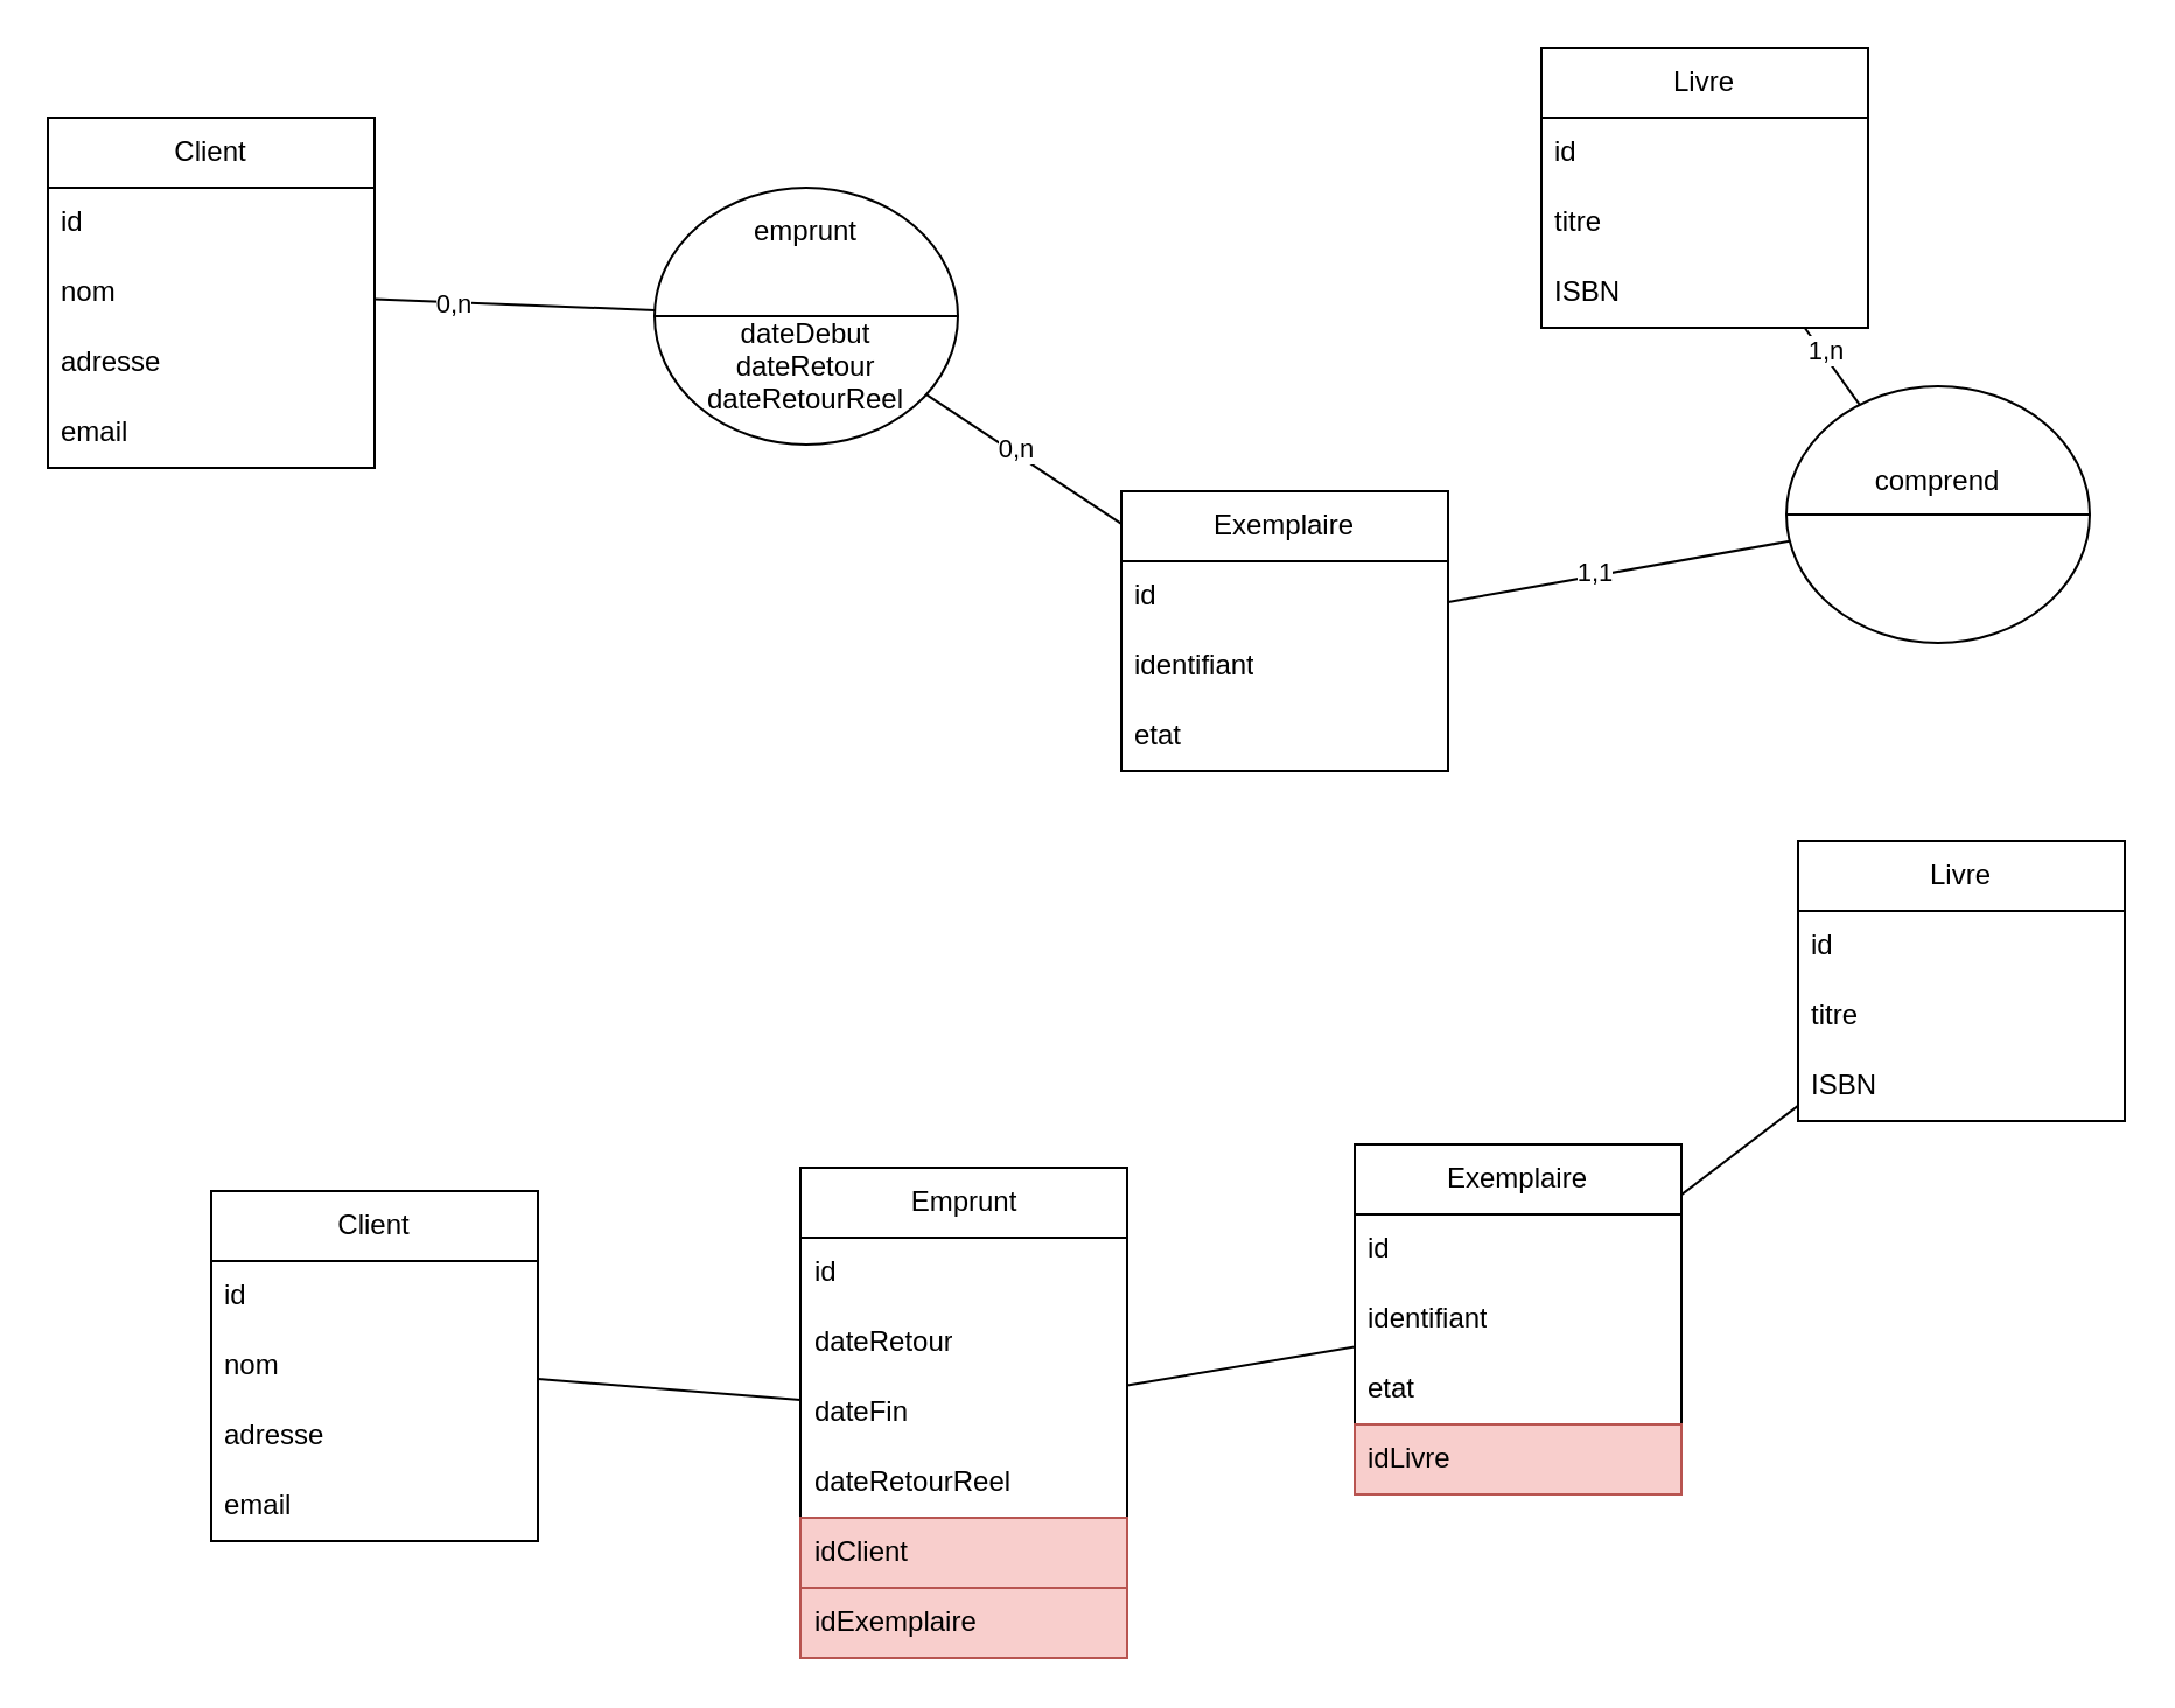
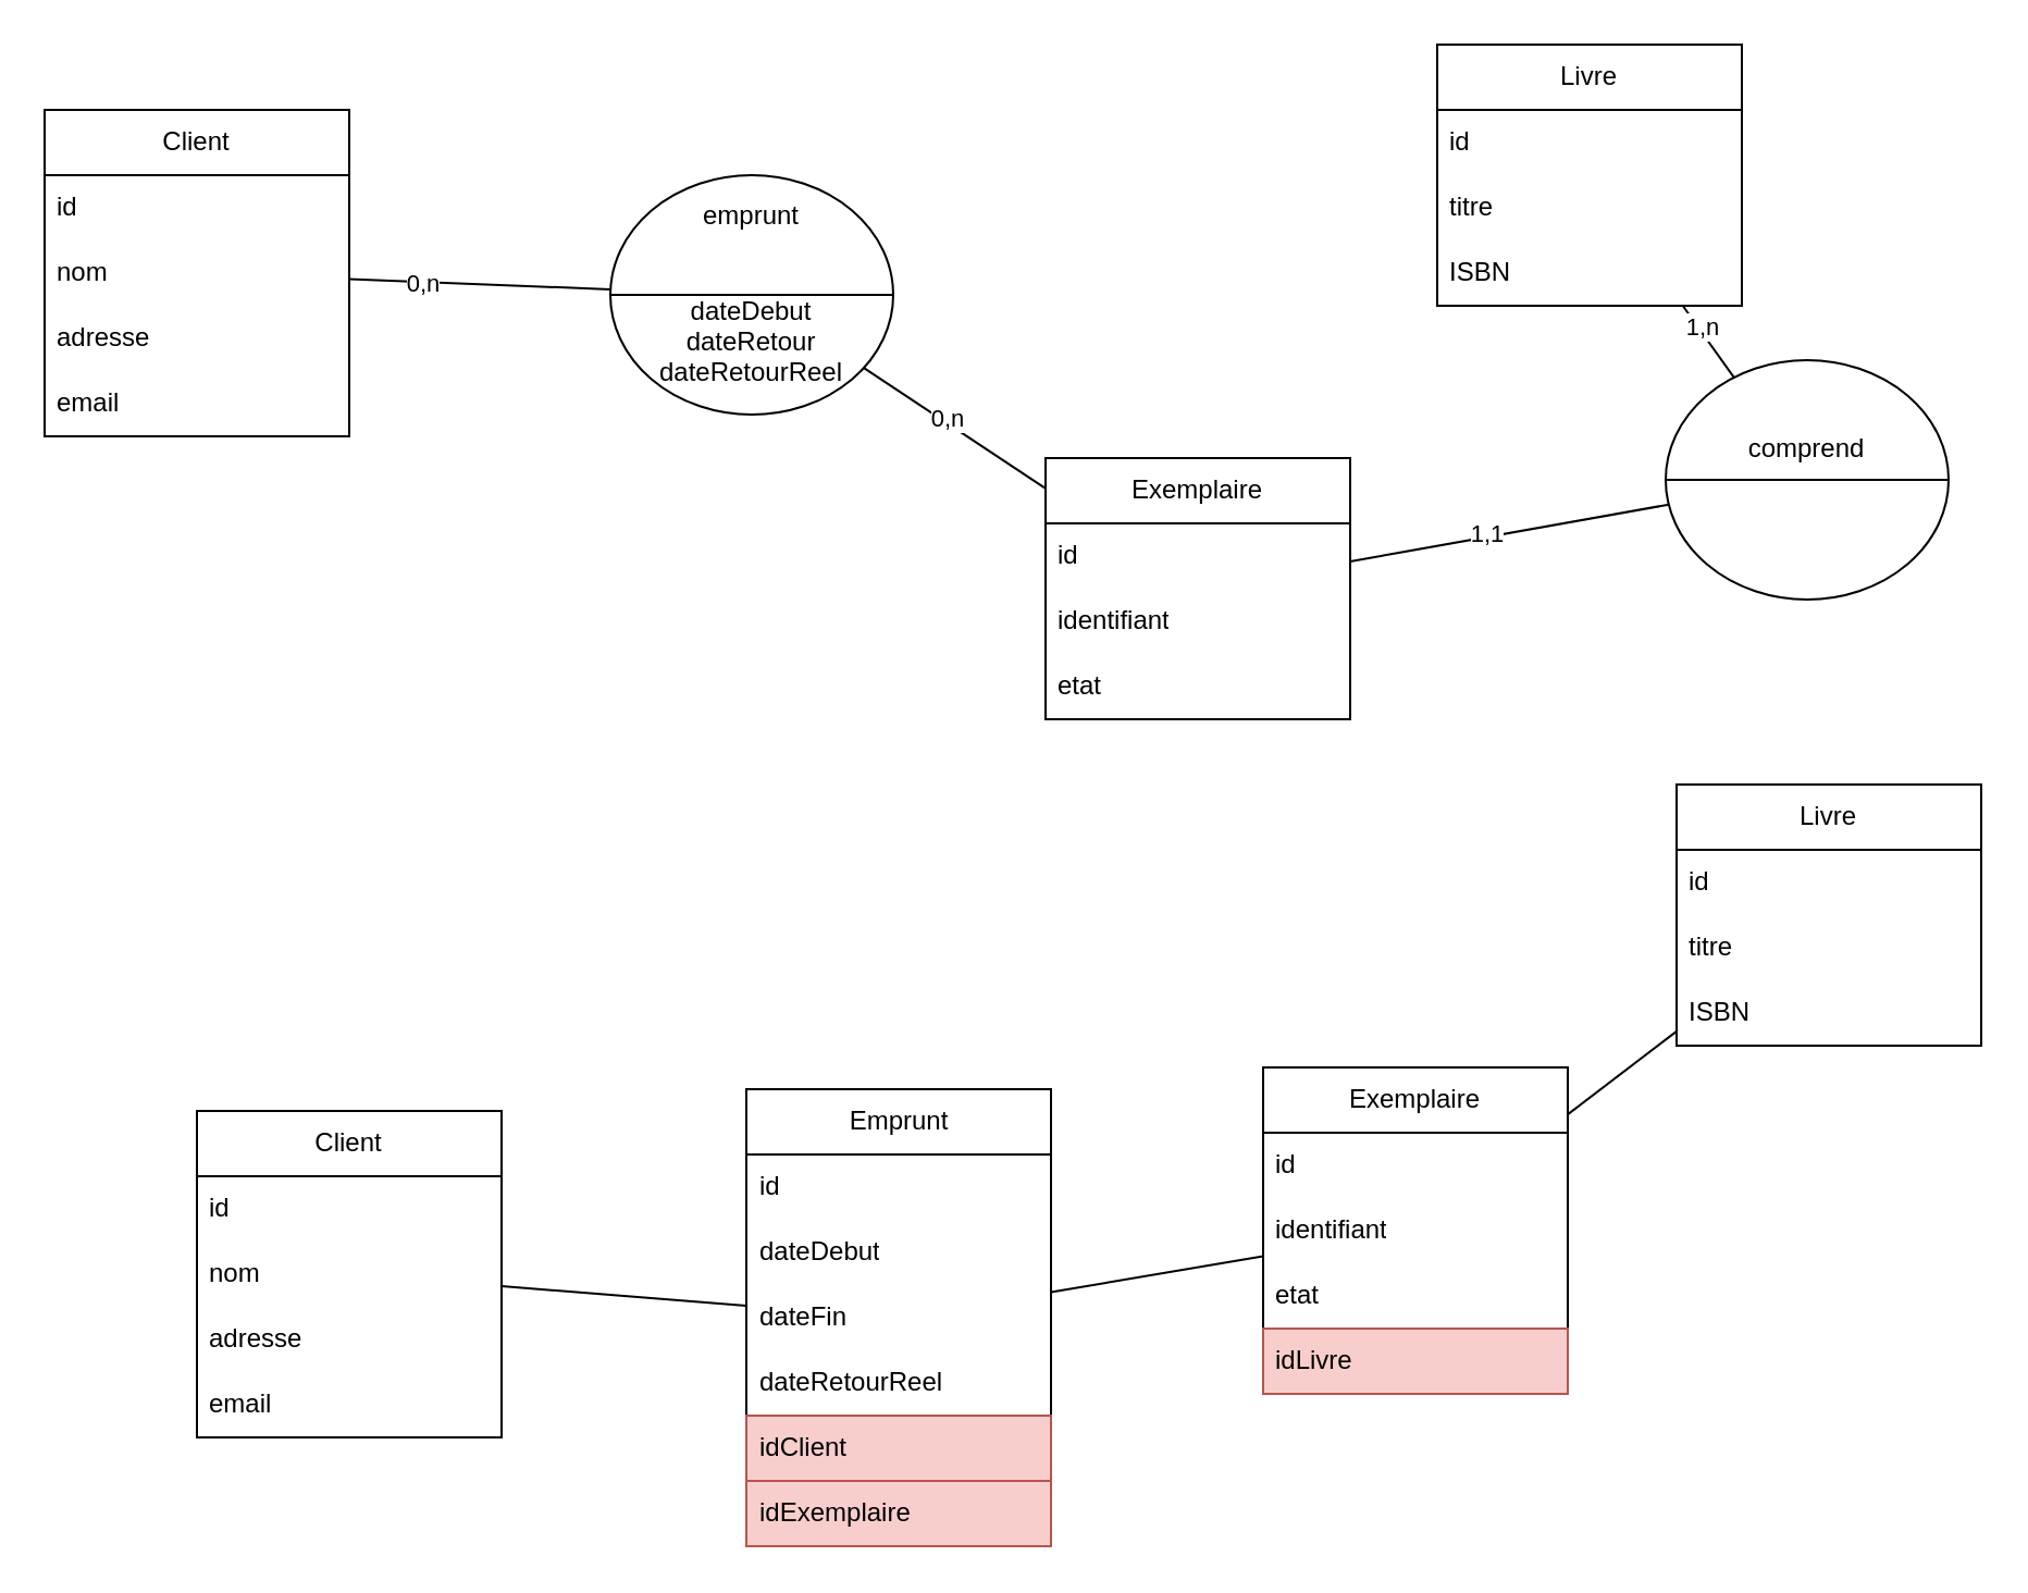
  <mxCell id="0" />
  <mxCell id="1" parent="0" />
  <mxCell id="2" value="Client" style="swimlane;fontStyle=0;childLayout=stackLayout;horizontal=1;startSize=30;horizontalStack=0;resizeParent=1;resizeParentMax=0;resizeLast=0;collapsible=1;marginBottom=0;whiteSpace=wrap;html=1;" vertex="1" parent="1"><mxGeometry x="20" y="50" width="140" height="150" as="geometry" /></mxCell>
  <mxCell id="3" value="id" style="text;strokeColor=none;fillColor=none;align=left;verticalAlign=middle;spacingLeft=4;spacingRight=4;overflow=hidden;points=[[0,0.5],[1,0.5]];portConstraint=eastwest;rotatable=0;whiteSpace=wrap;html=1;" vertex="1" parent="2"><mxGeometry y="30" width="140" height="30" as="geometry" /></mxCell>
  <mxCell id="4" value="nom" style="text;strokeColor=none;fillColor=none;align=left;verticalAlign=middle;spacingLeft=4;spacingRight=4;overflow=hidden;points=[[0,0.5],[1,0.5]];portConstraint=eastwest;rotatable=0;whiteSpace=wrap;html=1;" vertex="1" parent="2"><mxGeometry y="60" width="140" height="30" as="geometry" /></mxCell>
  <mxCell id="5" value="adresse" style="text;strokeColor=none;fillColor=none;align=left;verticalAlign=middle;spacingLeft=4;spacingRight=4;overflow=hidden;points=[[0,0.5],[1,0.5]];portConstraint=eastwest;rotatable=0;whiteSpace=wrap;html=1;" vertex="1" parent="2"><mxGeometry y="90" width="140" height="30" as="geometry" /></mxCell>
  <mxCell id="6" value="email" style="text;strokeColor=none;fillColor=none;align=left;verticalAlign=middle;spacingLeft=4;spacingRight=4;overflow=hidden;points=[[0,0.5],[1,0.5]];portConstraint=eastwest;rotatable=0;whiteSpace=wrap;html=1;" vertex="1" parent="2"><mxGeometry y="120" width="140" height="30" as="geometry" /></mxCell>
  <mxCell id="7" value="Livre" style="swimlane;fontStyle=0;childLayout=stackLayout;horizontal=1;startSize=30;horizontalStack=0;resizeParent=1;resizeParentMax=0;resizeLast=0;collapsible=1;marginBottom=0;whiteSpace=wrap;html=1;" vertex="1" parent="1"><mxGeometry x="660" y="20" width="140" height="120" as="geometry" /></mxCell>
  <mxCell id="8" value="id" style="text;strokeColor=none;fillColor=none;align=left;verticalAlign=middle;spacingLeft=4;spacingRight=4;overflow=hidden;points=[[0,0.5],[1,0.5]];portConstraint=eastwest;rotatable=0;whiteSpace=wrap;html=1;" vertex="1" parent="7"><mxGeometry y="30" width="140" height="30" as="geometry" /></mxCell>
  <mxCell id="9" value="titre" style="text;strokeColor=none;fillColor=none;align=left;verticalAlign=middle;spacingLeft=4;spacingRight=4;overflow=hidden;points=[[0,0.5],[1,0.5]];portConstraint=eastwest;rotatable=0;whiteSpace=wrap;html=1;" vertex="1" parent="7"><mxGeometry y="60" width="140" height="30" as="geometry" /></mxCell>
  <mxCell id="10" value="ISBN" style="text;strokeColor=none;fillColor=none;align=left;verticalAlign=middle;spacingLeft=4;spacingRight=4;overflow=hidden;points=[[0,0.5],[1,0.5]];portConstraint=eastwest;rotatable=0;whiteSpace=wrap;html=1;" vertex="1" parent="7"><mxGeometry y="90" width="140" height="30" as="geometry" /></mxCell>
  <mxCell id="11" value="" style="endArrow=none;html=1;rounded=0;" edge="1" parent="1" source="2" target="31"><mxGeometry width="50" height="50" relative="1" as="geometry"><mxPoint x="447.5" y="160" as="sourcePoint" /><mxPoint x="322.166" y="118.957" as="targetPoint" /></mxGeometry></mxCell>
  <mxCell id="12" value="0,n" style="edgeLabel;html=1;align=center;verticalAlign=middle;resizable=0;points=[];" vertex="1" connectable="0" parent="11"><mxGeometry x="-0.432" relative="1" as="geometry"><mxPoint as="offset" /></mxGeometry></mxCell>
  <mxCell id="13" value="" style="endArrow=none;html=1;rounded=0;" edge="1" parent="1" source="31" target="34"><mxGeometry width="50" height="50" relative="1" as="geometry"><mxPoint x="414.662" y="113.573" as="sourcePoint" /><mxPoint x="560.5" y="96.706" as="targetPoint" /></mxGeometry></mxCell>
  <mxCell id="14" value="0,n" style="edgeLabel;html=1;align=center;verticalAlign=middle;resizable=0;points=[];" vertex="1" connectable="0" parent="13"><mxGeometry x="-0.12" y="2" relative="1" as="geometry"><mxPoint as="offset" /></mxGeometry></mxCell>
  <mxCell id="15" value="Client" style="swimlane;fontStyle=0;childLayout=stackLayout;horizontal=1;startSize=30;horizontalStack=0;resizeParent=1;resizeParentMax=0;resizeLast=0;collapsible=1;marginBottom=0;whiteSpace=wrap;html=1;" vertex="1" parent="1"><mxGeometry x="90" y="510" width="140" height="150" as="geometry" /></mxCell>
  <mxCell id="16" value="id" style="text;strokeColor=none;fillColor=none;align=left;verticalAlign=middle;spacingLeft=4;spacingRight=4;overflow=hidden;points=[[0,0.5],[1,0.5]];portConstraint=eastwest;rotatable=0;whiteSpace=wrap;html=1;" vertex="1" parent="15"><mxGeometry y="30" width="140" height="30" as="geometry" /></mxCell>
  <mxCell id="17" value="nom" style="text;strokeColor=none;fillColor=none;align=left;verticalAlign=middle;spacingLeft=4;spacingRight=4;overflow=hidden;points=[[0,0.5],[1,0.5]];portConstraint=eastwest;rotatable=0;whiteSpace=wrap;html=1;" vertex="1" parent="15"><mxGeometry y="60" width="140" height="30" as="geometry" /></mxCell>
  <mxCell id="18" value="adresse" style="text;strokeColor=none;fillColor=none;align=left;verticalAlign=middle;spacingLeft=4;spacingRight=4;overflow=hidden;points=[[0,0.5],[1,0.5]];portConstraint=eastwest;rotatable=0;whiteSpace=wrap;html=1;" vertex="1" parent="15"><mxGeometry y="90" width="140" height="30" as="geometry" /></mxCell>
  <mxCell id="19" value="email" style="text;strokeColor=none;fillColor=none;align=left;verticalAlign=middle;spacingLeft=4;spacingRight=4;overflow=hidden;points=[[0,0.5],[1,0.5]];portConstraint=eastwest;rotatable=0;whiteSpace=wrap;html=1;" vertex="1" parent="15"><mxGeometry y="120" width="140" height="30" as="geometry" /></mxCell>
  <mxCell id="20" value="Livre" style="swimlane;fontStyle=0;childLayout=stackLayout;horizontal=1;startSize=30;horizontalStack=0;resizeParent=1;resizeParentMax=0;resizeLast=0;collapsible=1;marginBottom=0;whiteSpace=wrap;html=1;" vertex="1" parent="1"><mxGeometry x="770" y="360" width="140" height="120" as="geometry" /></mxCell>
  <mxCell id="21" value="id" style="text;strokeColor=none;fillColor=none;align=left;verticalAlign=middle;spacingLeft=4;spacingRight=4;overflow=hidden;points=[[0,0.5],[1,0.5]];portConstraint=eastwest;rotatable=0;whiteSpace=wrap;html=1;" vertex="1" parent="20"><mxGeometry y="30" width="140" height="30" as="geometry" /></mxCell>
  <mxCell id="22" value="titre" style="text;strokeColor=none;fillColor=none;align=left;verticalAlign=middle;spacingLeft=4;spacingRight=4;overflow=hidden;points=[[0,0.5],[1,0.5]];portConstraint=eastwest;rotatable=0;whiteSpace=wrap;html=1;" vertex="1" parent="20"><mxGeometry y="60" width="140" height="30" as="geometry" /></mxCell>
  <mxCell id="23" value="ISBN" style="text;strokeColor=none;fillColor=none;align=left;verticalAlign=middle;spacingLeft=4;spacingRight=4;overflow=hidden;points=[[0,0.5],[1,0.5]];portConstraint=eastwest;rotatable=0;whiteSpace=wrap;html=1;" vertex="1" parent="20"><mxGeometry y="90" width="140" height="30" as="geometry" /></mxCell>
  <mxCell id="24" value="Emprunt" style="swimlane;fontStyle=0;childLayout=stackLayout;horizontal=1;startSize=30;horizontalStack=0;resizeParent=1;resizeParentMax=0;resizeLast=0;collapsible=1;marginBottom=0;whiteSpace=wrap;html=1;" vertex="1" parent="1"><mxGeometry x="342.5" y="500" width="140" height="210" as="geometry" /></mxCell>
  <mxCell id="25" value="id" style="text;strokeColor=none;fillColor=none;align=left;verticalAlign=middle;spacingLeft=4;spacingRight=4;overflow=hidden;points=[[0,0.5],[1,0.5]];portConstraint=eastwest;rotatable=0;whiteSpace=wrap;html=1;" vertex="1" parent="24"><mxGeometry y="30" width="140" height="30" as="geometry" /></mxCell>
- <mxCell id="26" value="dateRetour" style="text;strokeColor=none;fillColor=none;align=left;verticalAlign=middle;spacingLeft=4;spacingRight=4;overflow=hidden;points=[[0,0.5],[1,0.5]];portConstraint=eastwest;rotatable=0;whiteSpace=wrap;html=1;" vertex="1" parent="24"><mxGeometry y="60" width="140" height="30" as="geometry" /></mxCell>
+ <mxCell id="26" value="dateDebut" style="text;strokeColor=none;fillColor=none;align=left;verticalAlign=middle;spacingLeft=4;spacingRight=4;overflow=hidden;points=[[0,0.5],[1,0.5]];portConstraint=eastwest;rotatable=0;whiteSpace=wrap;html=1;" vertex="1" parent="24"><mxGeometry y="60" width="140" height="30" as="geometry" /></mxCell>
  <mxCell id="27" value="dateFin" style="text;strokeColor=none;fillColor=none;align=left;verticalAlign=middle;spacingLeft=4;spacingRight=4;overflow=hidden;points=[[0,0.5],[1,0.5]];portConstraint=eastwest;rotatable=0;whiteSpace=wrap;html=1;" vertex="1" parent="24"><mxGeometry y="90" width="140" height="30" as="geometry" /></mxCell>
  <mxCell id="28" value="dateRetourReel" style="text;strokeColor=none;fillColor=none;align=left;verticalAlign=middle;spacingLeft=4;spacingRight=4;overflow=hidden;points=[[0,0.5],[1,0.5]];portConstraint=eastwest;rotatable=0;whiteSpace=wrap;html=1;" vertex="1" parent="24"><mxGeometry y="120" width="140" height="30" as="geometry" /></mxCell>
  <mxCell id="29" value="idClient" style="text;strokeColor=#b85450;fillColor=#f8cecc;align=left;verticalAlign=middle;spacingLeft=4;spacingRight=4;overflow=hidden;points=[[0,0.5],[1,0.5]];portConstraint=eastwest;rotatable=0;whiteSpace=wrap;html=1;" vertex="1" parent="24"><mxGeometry y="150" width="140" height="30" as="geometry" /></mxCell>
  <mxCell id="30" value="idExemplaire" style="text;strokeColor=#b85450;fillColor=#f8cecc;align=left;verticalAlign=middle;spacingLeft=4;spacingRight=4;overflow=hidden;points=[[0,0.5],[1,0.5]];portConstraint=eastwest;rotatable=0;whiteSpace=wrap;html=1;" vertex="1" parent="24"><mxGeometry y="180" width="140" height="30" as="geometry" /></mxCell>
  <mxCell id="31" value="emprunt&lt;br&gt;&lt;br&gt;&lt;br&gt;dateDebut&lt;div&gt;dateRetour&lt;/div&gt;&lt;div&gt;dateRetourReel&lt;/div&gt;" style="shape=lineEllipse;perimeter=ellipsePerimeter;whiteSpace=wrap;html=1;backgroundOutline=1;" vertex="1" parent="1"><mxGeometry x="280" y="80" width="130" height="110" as="geometry" /></mxCell>
  <mxCell id="32" value="" style="endArrow=none;html=1;rounded=0;" edge="1" parent="1" source="15" target="24"><mxGeometry width="50" height="50" relative="1" as="geometry"><mxPoint x="222.5" y="352" as="sourcePoint" /><mxPoint x="342.5" y="347" as="targetPoint" /></mxGeometry></mxCell>
  <mxCell id="33" value="" style="endArrow=none;html=1;rounded=0;" edge="1" parent="1" source="43" target="20"><mxGeometry width="50" height="50" relative="1" as="geometry"><mxPoint x="660" y="400" as="sourcePoint" /><mxPoint x="352.5" y="609" as="targetPoint" /></mxGeometry></mxCell>
  <mxCell id="34" value="Exemplaire" style="swimlane;fontStyle=0;childLayout=stackLayout;horizontal=1;startSize=30;horizontalStack=0;resizeParent=1;resizeParentMax=0;resizeLast=0;collapsible=1;marginBottom=0;whiteSpace=wrap;html=1;" vertex="1" parent="1"><mxGeometry x="480" y="210" width="140" height="120" as="geometry" /></mxCell>
  <mxCell id="35" value="id" style="text;strokeColor=none;fillColor=none;align=left;verticalAlign=middle;spacingLeft=4;spacingRight=4;overflow=hidden;points=[[0,0.5],[1,0.5]];portConstraint=eastwest;rotatable=0;whiteSpace=wrap;html=1;" vertex="1" parent="34"><mxGeometry y="30" width="140" height="30" as="geometry" /></mxCell>
  <mxCell id="36" value="identifiant" style="text;strokeColor=none;fillColor=none;align=left;verticalAlign=middle;spacingLeft=4;spacingRight=4;overflow=hidden;points=[[0,0.5],[1,0.5]];portConstraint=eastwest;rotatable=0;whiteSpace=wrap;html=1;" vertex="1" parent="34"><mxGeometry y="60" width="140" height="30" as="geometry" /></mxCell>
  <mxCell id="37" value="etat" style="text;strokeColor=none;fillColor=none;align=left;verticalAlign=middle;spacingLeft=4;spacingRight=4;overflow=hidden;points=[[0,0.5],[1,0.5]];portConstraint=eastwest;rotatable=0;whiteSpace=wrap;html=1;" vertex="1" parent="34"><mxGeometry y="90" width="140" height="30" as="geometry" /></mxCell>
  <mxCell id="38" value="" style="endArrow=none;html=1;rounded=0;" edge="1" parent="1" source="34" target="40"><mxGeometry width="50" height="50" relative="1" as="geometry"><mxPoint x="439" y="134" as="sourcePoint" /><mxPoint x="720" y="270" as="targetPoint" /></mxGeometry></mxCell>
  <mxCell id="39" value="1,1" style="edgeLabel;html=1;align=center;verticalAlign=middle;resizable=0;points=[];" vertex="1" connectable="0" parent="38"><mxGeometry x="-0.135" y="2" relative="1" as="geometry"><mxPoint as="offset" /></mxGeometry></mxCell>
  <mxCell id="40" value="comprend&lt;br&gt;&lt;br&gt;&lt;div&gt;&lt;br/&gt;&lt;/div&gt;" style="shape=lineEllipse;perimeter=ellipsePerimeter;whiteSpace=wrap;html=1;backgroundOutline=1;" vertex="1" parent="1"><mxGeometry x="765" y="165" width="130" height="110" as="geometry" /></mxCell>
  <mxCell id="41" value="" style="endArrow=none;html=1;rounded=0;" edge="1" parent="1" source="7" target="40"><mxGeometry width="50" height="50" relative="1" as="geometry"><mxPoint x="660" y="322" as="sourcePoint" /><mxPoint x="746" y="288" as="targetPoint" /></mxGeometry></mxCell>
  <mxCell id="42" value="1,n" style="edgeLabel;html=1;align=center;verticalAlign=middle;resizable=0;points=[];" vertex="1" connectable="0" parent="41"><mxGeometry x="-0.358" y="1" relative="1" as="geometry"><mxPoint as="offset" /></mxGeometry></mxCell>
  <mxCell id="43" value="Exemplaire" style="swimlane;fontStyle=0;childLayout=stackLayout;horizontal=1;startSize=30;horizontalStack=0;resizeParent=1;resizeParentMax=0;resizeLast=0;collapsible=1;marginBottom=0;whiteSpace=wrap;html=1;" vertex="1" parent="1"><mxGeometry x="580" y="490" width="140" height="150" as="geometry" /></mxCell>
  <mxCell id="44" value="id" style="text;strokeColor=none;fillColor=none;align=left;verticalAlign=middle;spacingLeft=4;spacingRight=4;overflow=hidden;points=[[0,0.5],[1,0.5]];portConstraint=eastwest;rotatable=0;whiteSpace=wrap;html=1;" vertex="1" parent="43"><mxGeometry y="30" width="140" height="30" as="geometry" /></mxCell>
  <mxCell id="45" value="identifiant" style="text;strokeColor=none;fillColor=none;align=left;verticalAlign=middle;spacingLeft=4;spacingRight=4;overflow=hidden;points=[[0,0.5],[1,0.5]];portConstraint=eastwest;rotatable=0;whiteSpace=wrap;html=1;" vertex="1" parent="43"><mxGeometry y="60" width="140" height="30" as="geometry" /></mxCell>
  <mxCell id="46" value="etat" style="text;strokeColor=none;fillColor=none;align=left;verticalAlign=middle;spacingLeft=4;spacingRight=4;overflow=hidden;points=[[0,0.5],[1,0.5]];portConstraint=eastwest;rotatable=0;whiteSpace=wrap;html=1;" vertex="1" parent="43"><mxGeometry y="90" width="140" height="30" as="geometry" /></mxCell>
  <mxCell id="47" value="idLivre" style="text;strokeColor=#b85450;fillColor=#f8cecc;align=left;verticalAlign=middle;spacingLeft=4;spacingRight=4;overflow=hidden;points=[[0,0.5],[1,0.5]];portConstraint=eastwest;rotatable=0;whiteSpace=wrap;html=1;" vertex="1" parent="43"><mxGeometry y="120" width="140" height="30" as="geometry" /></mxCell>
  <mxCell id="48" value="" style="endArrow=none;html=1;rounded=0;" edge="1" parent="1" source="24" target="43"><mxGeometry width="50" height="50" relative="1" as="geometry"><mxPoint x="670" y="410" as="sourcePoint" /><mxPoint x="780" y="422" as="targetPoint" /></mxGeometry></mxCell>
